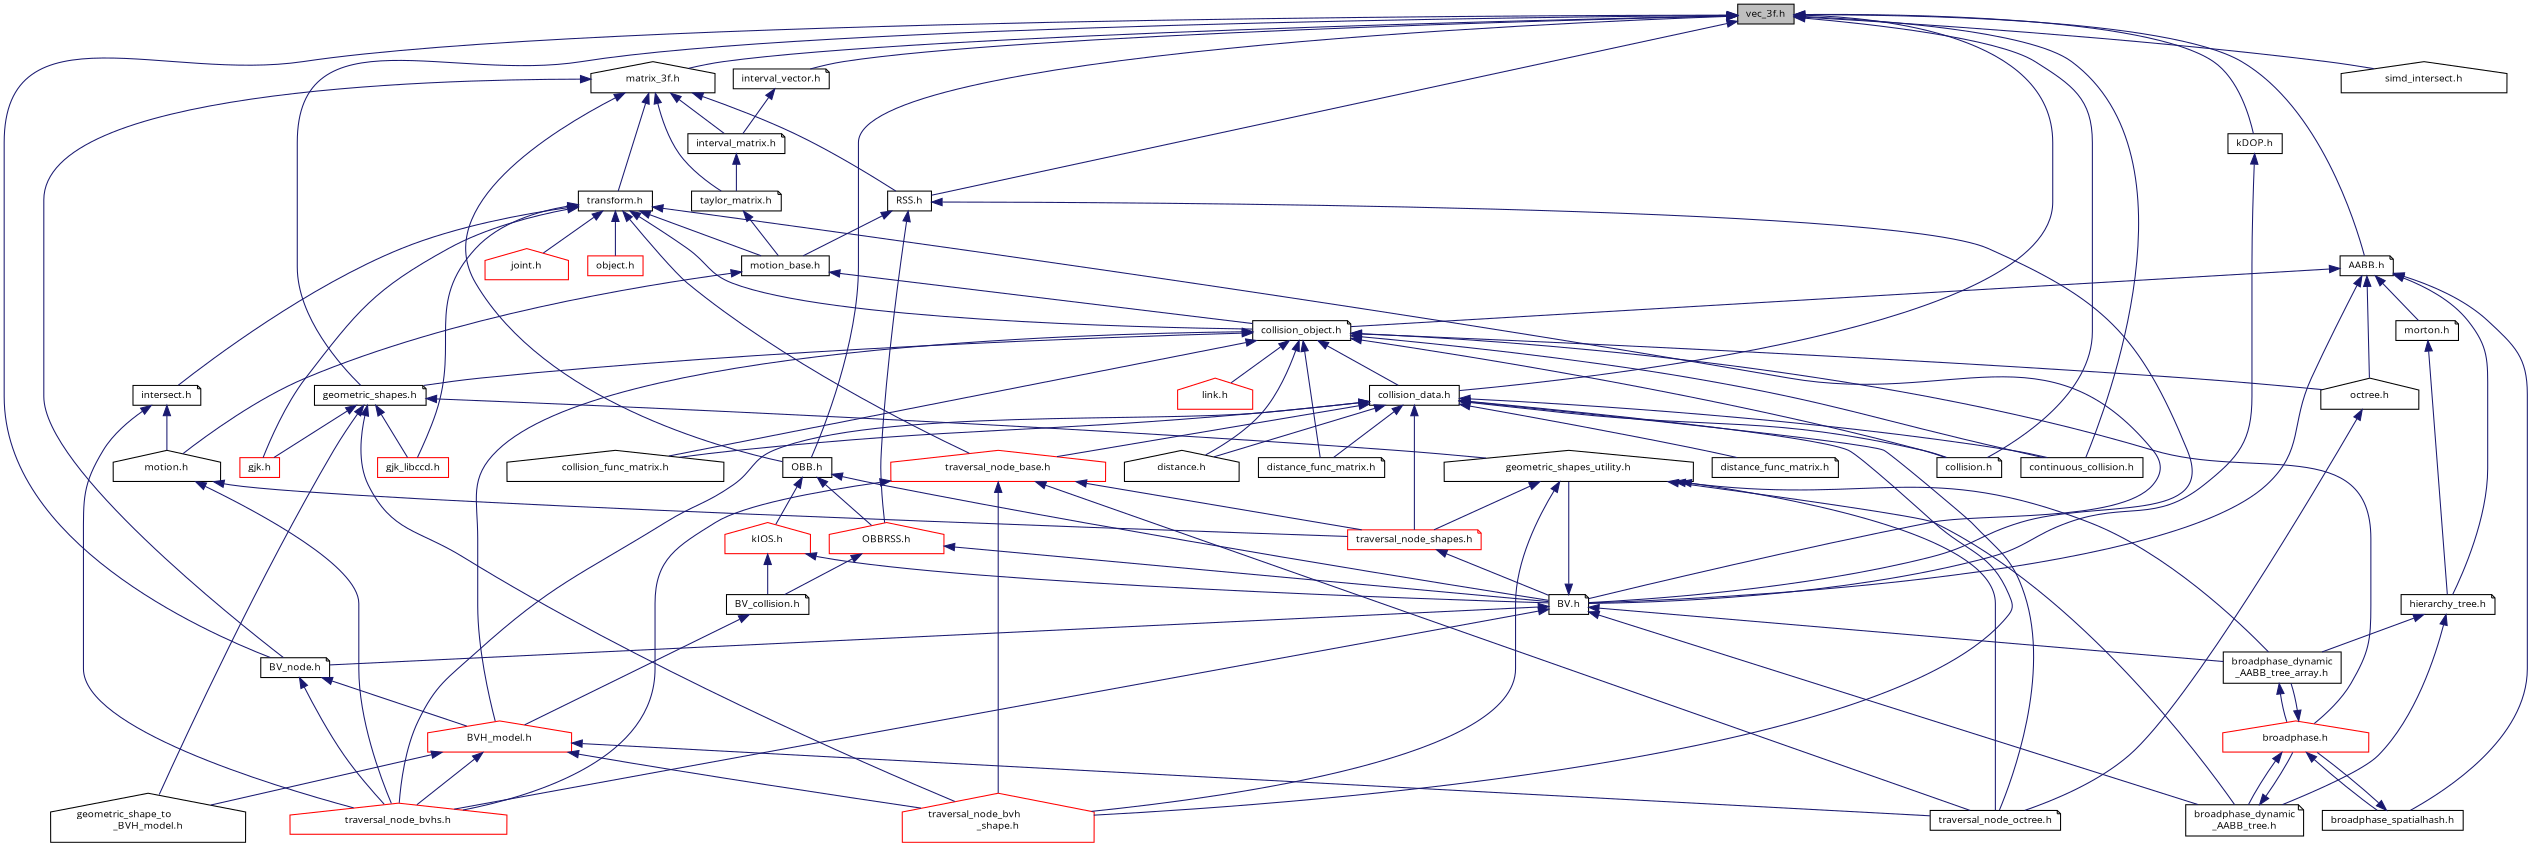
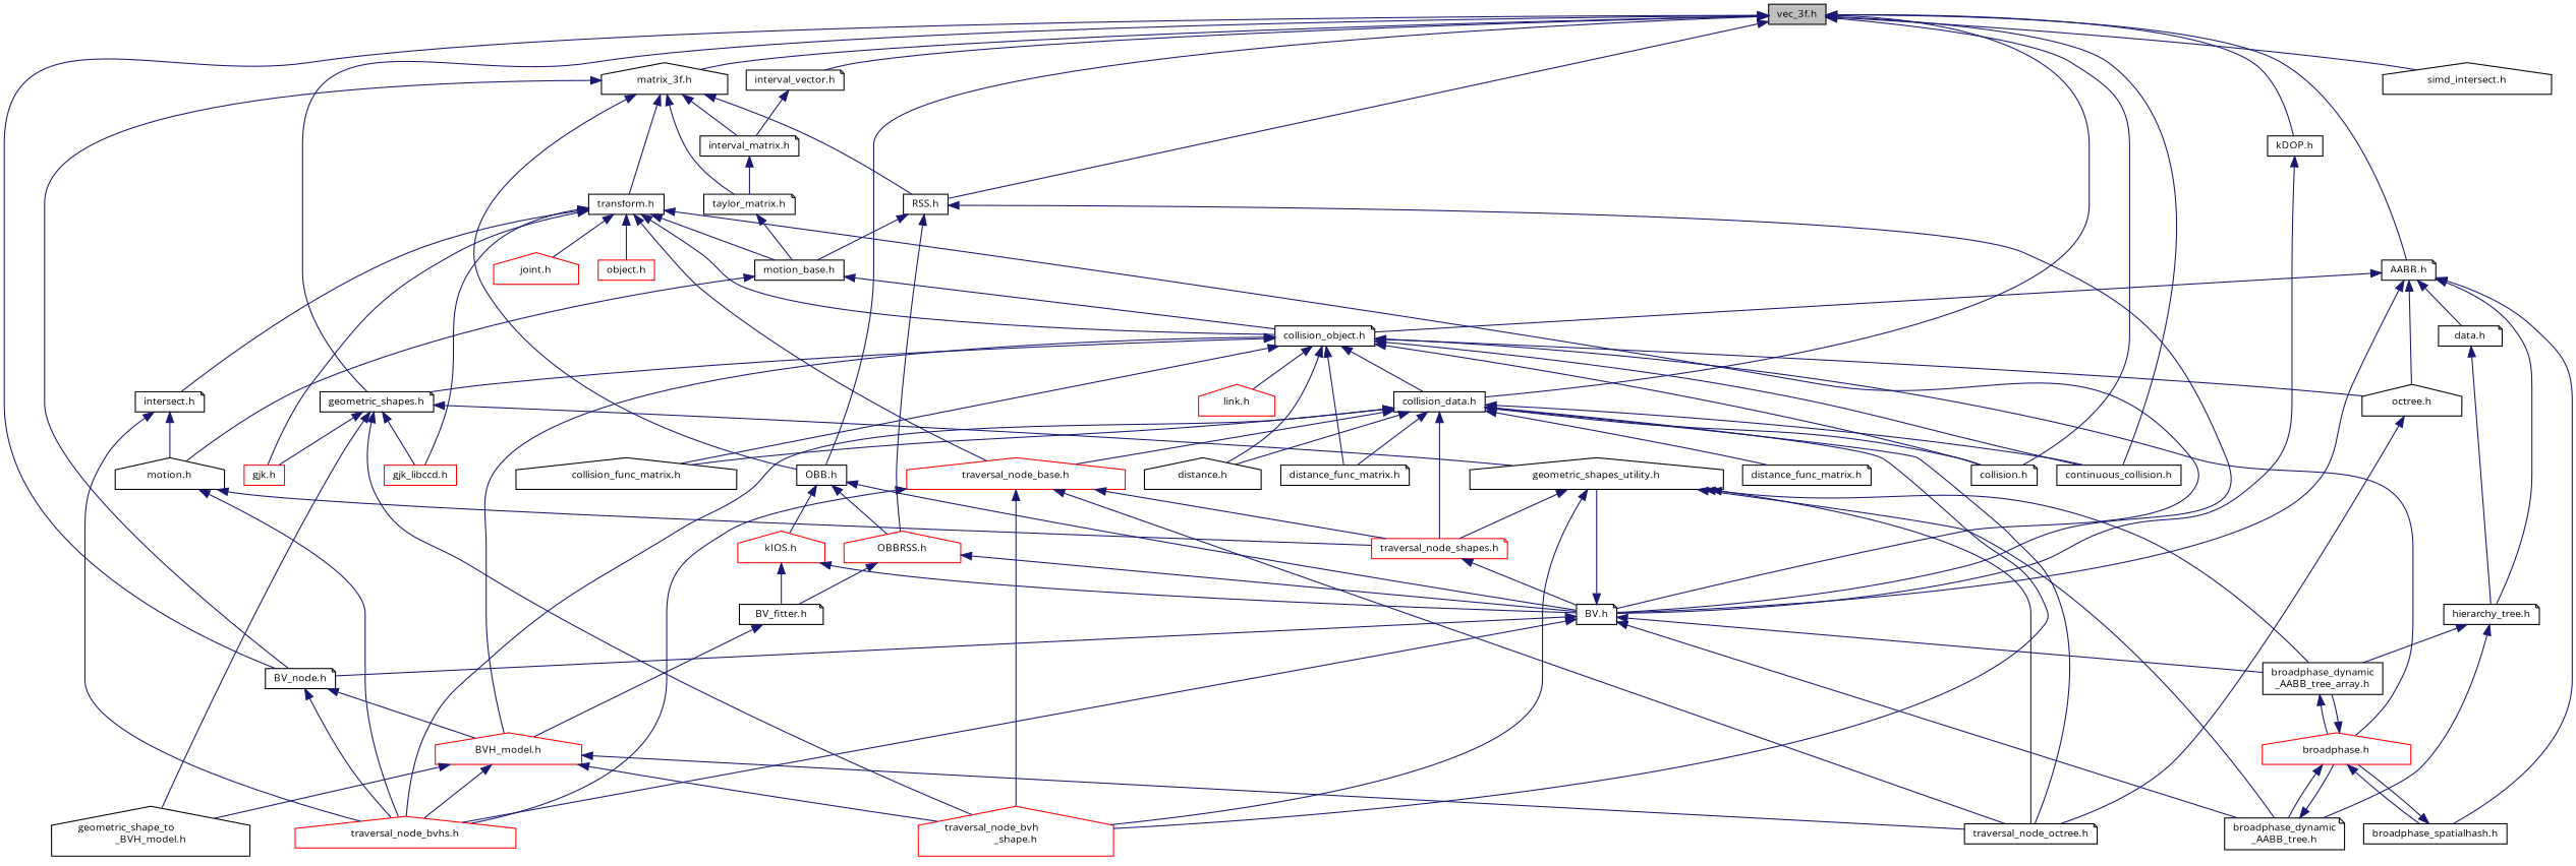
  digraph {
    fontname="Open Sans"
    node [color=black fillcolor=white fontname="Open Sans" fontsize=10 shape=note style=filled]
    edge [color=midnightblue dir=back fontname="Open Sans" fontsize=10 labelfontname=FreeSans labelfontsize=10 style=solid]
    n1 [fillcolor=grey75 fontcolor=black height=0.2 label="vec_3f.h" shape=box width=0.4]
    n2 [height=0.2 label="matrix_3f.h" shape=house width=0.4]
    n3 [height=0.2 label="geometric_shapes.h" width=0.4]
    n4 [height=0.2 label="collision_data.h" shape=box width=0.4]
    n5 [height=0.2 label="collision.h" width=0.4]
    n6 [height=0.2 label="continuous_collision.h" shape=box width=0.4]
    n7 [height=0.2 label="BV_node.h" width=0.4]
    n8 [height=0.2 label="RSS.h" shape=box width=0.4]
    n9 [height=0.2 label="OBB.h" shape=box width=0.4]
    n10 [height=0.2 label="AABB.h" width=0.4]
    n11 [height=0.2 label="interval_vector.h" width=0.4]
    n12 [height=0.2 label="kDOP.h" shape=box width=0.4]
    n13 [height=0.2 label="simd_intersect.h" shape=house width=0.4]
    n14 [height=0.2 label="transform.h" shape=box width=0.4]
    n15 [height=0.2 label="taylor_matrix.h" width=0.4]
    n16 [height=0.2 label="interval_matrix.h" width=0.4]
    n17 [color=red height=0.2 label="gjk.h" shape=box width=0.4]
    n18 [color=red height=0.2 label="gjk_libccd.h" shape=box width=0.4]
    n19 [height=0.2 label="geometric_shapes_utility.h" shape=house width=0.4]
    n20 [color=red height=0.2 label="traversal_node_bvh\l_shape.h" shape=house width=0.4]
    n21 [height=0.2 label="geometric_shape_to\l_BVH_model.h" shape=house width=0.4]
    n22 [color=red height=0.2 label="traversal_node_base.h" shape=house width=0.4]
    n23 [height=0.2 label="collision_func_matrix.h" shape=house width=0.4]
    n24 [height=0.2 label="distance.h" shape=house width=0.4]
    n25 [height=0.2 label="distance_func_matrix.h" width=0.4]
    n26 [height=0.2 label="traversal_node_octree.h" width=0.4]
    n27 [color=red height=0.2 label="traversal_node_shapes.h" width=0.4]
    n28 [color=red height=0.2 label="traversal_node_bvhs.h" shape=house width=0.4]
    n29 [height=0.2 label="distance_func_matrix.h" width=0.4]
    n30 [color=red height=0.2 label="BVH_model.h" shape=house width=0.4]
    n31 [height=0.2 label="motion_base.h" shape=box width=0.4]
    n32 [height=0.2 label="BV.h" width=0.4]
    n33 [color=red height=0.2 label="OBBRSS.h" shape=house width=0.4]
    n34 [color=red height=0.2 label="kIOS.h" shape=house width=0.4]
    n35 [height=0.2 label="collision_object.h" width=0.4]
    n36 [height=0.2 label="octree.h" shape=house width=0.4]
    n37 [height=0.2 label="broadphase_spatialhash.h" shape=box width=0.4]
    n38 [height=0.2 label="hierarchy_tree.h" width=0.4]
-   n39 [height=0.2 label="morton.h" width=0.4]
+   n39 [height=0.2 label="data.h" width=0.4]
    n40 [color=red height=0.2 label="joint.h" shape=house width=0.4]
    n41 [height=0.2 label="intersect.h" width=0.4]
    n42 [color=red height=0.2 label="object.h" shape=box width=0.4]
    n43 [color=red height=0.2 label="link.h" shape=house width=0.4]
    n44 [color=red height=0.2 label="broadphase.h" shape=house width=0.4]
    n45 [height=0.2 label="motion.h" shape=house width=0.4]
    n46 [height=0.2 label="broadphase_dynamic\l_AABB_tree.h" width=0.4]
    n47 [height=0.2 label="broadphase_dynamic\l_AABB_tree_array.h" shape=box width=0.4]
-   n48 [height=0.2 label="BV_collision.h" width=0.4]
+   n48 [height=0.2 label="BV_fitter.h" width=0.4]
    n1 -> n2
    n1 -> n3
    n1 -> n4
    n1 -> n5
    n1 -> n6
    n1 -> n7
    n1 -> n8
    n1 -> n9
    n1 -> n10
    n1 -> n11
    n1 -> n12
    n1 -> n13
    n2 -> n7
    n2 -> n8
    n2 -> n9
    n2 -> n14
    n2 -> n15
    n2 -> n16
    n3 -> n17
    n3 -> n18
    n3 -> n19
    n3 -> n20
    n3 -> n21
    n4 -> n5
    n4 -> n6
    n4 -> n20
    n4 -> n22
    n4 -> n23
    n4 -> n24
    n4 -> n25
    n4 -> n26
    n4 -> n27
    n4 -> n28
    n4 -> n29
    n7 -> n28
    n7 -> n30
    n8 -> n31
    n8 -> n32
    n8 -> n33
    n9 -> n32
    n9 -> n33
    n9 -> n34
    n10 -> n32
    n10 -> n35
    n10 -> n36
    n10 -> n37
    n10 -> n38
    n10 -> n39
    n11 -> n16
    n12 -> n32
    n14 -> n17
    n14 -> n18
    n14 -> n22
    n14 -> n31
    n14 -> n32
    n14 -> n35
    n14 -> n40
    n14 -> n41
    n14 -> n42
    n15 -> n31
    n16 -> n15
    n19 -> n20
    n19 -> n26
    n19 -> n27
    n19 -> n46
    n19 -> n47
    n22 -> n20
    n22 -> n26
    n22 -> n27
    n22 -> n28
    n27 -> n32
    n30 -> n20
    n30 -> n21
    n30 -> n26
    n30 -> n28
    n31 -> n35
    n31 -> n45
    n32 -> n7
    n32 -> n19
    n32 -> n28
    n32 -> n46
    n32 -> n47
    n33 -> n32
    n33 -> n48
    n34 -> n32
    n34 -> n48
    n35 -> n3
    n35 -> n4
    n35 -> n5
    n35 -> n6
    n35 -> n23
    n35 -> n24
    n35 -> n25
    n35 -> n30
    n35 -> n36
    n35 -> n43
    n35 -> n44
    n36 -> n26
    n37 -> n44
    n38 -> n46
    n38 -> n47
    n39 -> n38
    n41 -> n28
    n41 -> n45
    n44 -> n37
    n44 -> n46
    n44 -> n47
    n45 -> n27
    n45 -> n28
    n46 -> n44
    n47 -> n44
    n48 -> n30
  }
